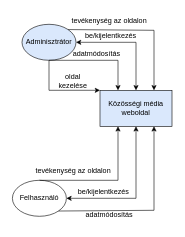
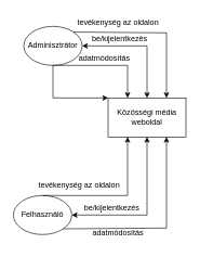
  <mxCell id="0" />
  <mxCell id="1" parent="0" />
- <mxCell id="2" value="Közösségi média weboldal" style="rounded=0;whiteSpace=wrap;html=1;fillColor=#dae8fc;" vertex="1" parent="1"><mxGeometry x="166" y="150" width="120" height="60" as="geometry" /></mxCell>
+ <mxCell id="2" value="Közösségi média weboldal" style="rounded=0;whiteSpace=wrap;html=1;" vertex="1" parent="1"><mxGeometry x="166" y="150" width="120" height="60" as="geometry" /></mxCell>
  <mxCell id="3" value="Felhasználó" style="ellipse;whiteSpace=wrap;html=1;" vertex="1" parent="1"><mxGeometry x="20" y="300" width="90" height="60" as="geometry" /></mxCell>
- <mxCell id="4" value="Adminisztrátor" style="ellipse;whiteSpace=wrap;html=1;fillColor=#dae8fc;" vertex="1" parent="1"><mxGeometry x="36" y="40" width="90" height="60" as="geometry" /></mxCell>
+ <mxCell id="4" value="Adminisztrátor" style="ellipse;whiteSpace=wrap;html=1;" vertex="1" parent="1"><mxGeometry x="36" y="40" width="90" height="60" as="geometry" /></mxCell>
  <mxCell id="5" value="" style="endArrow=classic;startArrow=classic;html=1;rounded=0;exitX=1;exitY=0.5;exitDx=0;exitDy=0;" edge="1" parent="1" source="3"><mxGeometry width="50" height="50" relative="1" as="geometry"><mxPoint x="146" y="290" as="sourcePoint" /><mxPoint x="226" y="210" as="targetPoint" /><Array as="points"><mxPoint x="226" y="330" /></Array></mxGeometry></mxCell>
  <mxCell id="6" value="" style="endArrow=classic;startArrow=classic;html=1;rounded=0;exitX=1;exitY=0.5;exitDx=0;exitDy=0;entryX=0.5;entryY=0;entryDx=0;entryDy=0;" edge="1" parent="1" source="4" target="2"><mxGeometry width="50" height="50" relative="1" as="geometry"><mxPoint x="246" y="80" as="sourcePoint" /><mxPoint x="296" y="30" as="targetPoint" /><Array as="points"><mxPoint x="226" y="70" /></Array></mxGeometry></mxCell>
  <mxCell id="7" value="be/kijelentkezés" style="text;html=1;align=center;verticalAlign=middle;whiteSpace=wrap;rounded=0;" vertex="1" parent="1"><mxGeometry x="142" y="305" width="60" height="30" as="geometry" /></mxCell>
  <mxCell id="8" value="be/kijelentkezés" style="text;html=1;align=center;verticalAlign=middle;whiteSpace=wrap;rounded=0;" vertex="1" parent="1"><mxGeometry x="154" y="45" width="60" height="30" as="geometry" /></mxCell>
  <mxCell id="9" value="" style="endArrow=classic;html=1;rounded=0;exitX=0.5;exitY=0;exitDx=0;exitDy=0;entryX=0.25;entryY=1;entryDx=0;entryDy=0;" edge="1" parent="1" source="3" target="2"><mxGeometry width="50" height="50" relative="1" as="geometry"><mxPoint x="256" y="330" as="sourcePoint" /><mxPoint x="306" y="280" as="targetPoint" /><Array as="points"><mxPoint x="196" y="300" /></Array></mxGeometry></mxCell>
  <mxCell id="10" value="tevékenység az oldalon" style="text;html=1;align=center;verticalAlign=middle;resizable=0;points=[];autosize=1;strokeColor=none;fillColor=none;" vertex="1" parent="1"><mxGeometry x="46" y="270" width="150" height="30" as="geometry" /></mxCell>
  <mxCell id="11" value="" style="endArrow=classic;html=1;rounded=0;exitX=1;exitY=0;exitDx=0;exitDy=0;entryX=0.75;entryY=0;entryDx=0;entryDy=0;" edge="1" parent="1" source="4" target="2"><mxGeometry width="50" height="50" relative="1" as="geometry"><mxPoint x="176" y="30" as="sourcePoint" /><mxPoint x="226" y="-20" as="targetPoint" /><Array as="points"><mxPoint x="256" y="50" /></Array></mxGeometry></mxCell>
  <mxCell id="12" value="tevékenység az oldalon" style="text;html=1;align=center;verticalAlign=middle;resizable=0;points=[];autosize=1;strokeColor=none;fillColor=none;" vertex="1" parent="1"><mxGeometry x="106" y="20" width="150" height="30" as="geometry" /></mxCell>
  <mxCell id="13" value="" style="endArrow=classic;html=1;rounded=0;exitX=0.5;exitY=1;exitDx=0;exitDy=0;entryX=0.25;entryY=0;entryDx=0;entryDy=0;" edge="1" parent="1" source="4" target="2"><mxGeometry width="50" height="50" relative="1" as="geometry"><mxPoint x="96" y="180" as="sourcePoint" /><mxPoint x="146" y="130" as="targetPoint" /><Array as="points"><mxPoint x="196" y="100" /></Array></mxGeometry></mxCell>
  <mxCell id="14" value="adatmódosítás" style="text;html=1;align=center;verticalAlign=middle;resizable=0;points=[];autosize=1;strokeColor=none;fillColor=none;" vertex="1" parent="1"><mxGeometry x="110" y="74" width="100" height="30" as="geometry" /></mxCell>
  <mxCell id="15" value="" style="endArrow=classic;html=1;rounded=0;exitX=1;exitY=1;exitDx=0;exitDy=0;entryX=0.75;entryY=1;entryDx=0;entryDy=0;" edge="1" parent="1" source="3" target="2"><mxGeometry width="50" height="50" relative="1" as="geometry"><mxPoint x="166" y="400" as="sourcePoint" /><mxPoint x="216" y="350" as="targetPoint" /><Array as="points"><mxPoint x="256" y="350" /></Array></mxGeometry></mxCell>
  <mxCell id="16" value="adatmódosítás" style="text;html=1;align=center;verticalAlign=middle;resizable=0;points=[];autosize=1;strokeColor=none;fillColor=none;" vertex="1" parent="1"><mxGeometry x="131" y="343" width="100" height="30" as="geometry" /></mxCell>
  <mxCell id="17" value="" style="endArrow=classic;html=1;rounded=0;exitX=0.5;exitY=1;exitDx=0;exitDy=0;entryX=0;entryY=0;entryDx=0;entryDy=0;" edge="1" parent="1" source="4" target="2"><mxGeometry width="50" height="50" relative="1" as="geometry"><mxPoint x="96" y="180" as="sourcePoint" /><mxPoint x="146" y="130" as="targetPoint" /><Array as="points"><mxPoint x="81" y="150" /></Array></mxGeometry></mxCell>
- <mxCell id="18" value="oldal kezelése" style="text;html=1;align=center;verticalAlign=middle;whiteSpace=wrap;rounded=0;" vertex="1" parent="1"><mxGeometry x="91" y="120" width="60" height="30" as="geometry" /></mxCell>
